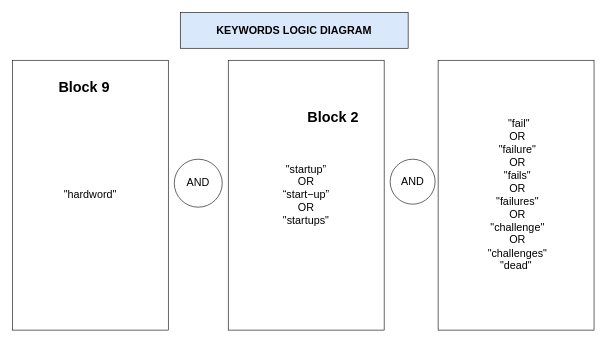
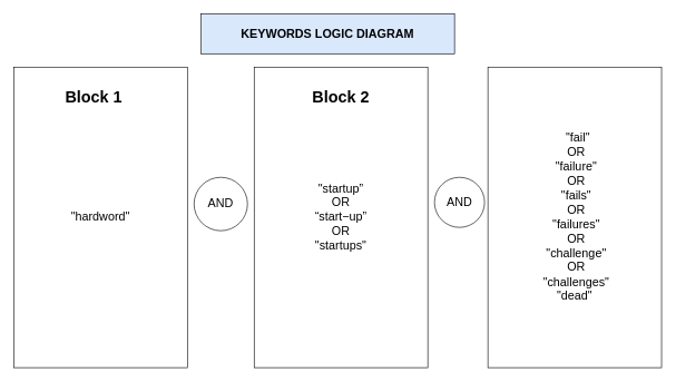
  <mxCell id="0" />
  <mxCell id="1" parent="0" />
  <mxCell id="2" value="&lt;font style=&quot;font-size: 18px&quot;&gt;AND&lt;/font&gt;" style="ellipse;whiteSpace=wrap;html=1;aspect=fixed;" parent="1" vertex="1"><mxGeometry x="290" y="265" width="80" height="80" as="geometry" /></mxCell>
  <mxCell id="3" value="&lt;font style=&quot;font-size: 18px&quot;&gt;AND&lt;/font&gt;" style="ellipse;whiteSpace=wrap;html=1;aspect=fixed;" parent="1" vertex="1"><mxGeometry x="650" y="265" width="75" height="75" as="geometry" /></mxCell>
  <mxCell id="4" value="&amp;nbsp;&amp;nbsp;&quot;fail&quot;&lt;br&gt;&amp;nbsp;OR&lt;br&gt;&amp;nbsp;&quot;failure&quot;&lt;br&gt;&amp;nbsp;OR&lt;br&gt;&amp;nbsp;&quot;fails&quot;&lt;br&gt;&amp;nbsp;OR&lt;br&gt;&amp;nbsp;&quot;failures&quot;&lt;br&gt;&amp;nbsp;OR&lt;br&gt;&amp;nbsp;&quot;challenge&quot;&lt;br&gt;&amp;nbsp;OR&lt;br&gt;&amp;nbsp;&quot;challenges&quot;&lt;br&gt;&quot;dead&quot;" style="rounded=0;whiteSpace=wrap;html=1;fontSize=18;align=center;" parent="1" vertex="1"><mxGeometry x="730" width="260" height="450" as="geometry" y="100" /></mxCell>
  <mxCell id="5" value="&quot;startup”&lt;br&gt;OR&lt;br&gt;“start−up”&lt;br&gt;OR&lt;br&gt;&quot;startups&quot;" style="rounded=0;whiteSpace=wrap;html=1;fontSize=18;align=center;" parent="1" vertex="1"><mxGeometry x="380" width="260" height="450" as="geometry" y="100" /></mxCell>
  <mxCell id="6" value="&quot;hardword&quot;" style="rounded=0;whiteSpace=wrap;html=1;fontSize=18;align=center;" parent="1" vertex="1"><mxGeometry x="20" width="260" height="450" as="geometry" y="100" /></mxCell>
  <mxCell id="7" value="&lt;b&gt;KEYWORDS LOGIC DIAGRAM&lt;/b&gt;" style="rounded=0;whiteSpace=wrap;html=1;fontSize=18;align=center;fillColor=#dae8fc;" parent="1" vertex="1"><mxGeometry x="300" y="20" width="380" height="60" as="geometry" /></mxCell>
- <mxCell id="8" value="&lt;font style=&quot;font-size: 24px&quot;&gt;&lt;b&gt;Block 9&lt;/b&gt;&lt;/font&gt;" style="text;html=1;strokeColor=none;fillColor=none;align=center;verticalAlign=middle;whiteSpace=wrap;rounded=0;" parent="1" vertex="1"><mxGeometry x="60" width="160" height="90" as="geometry" y="100" /></mxCell>
- <mxCell id="9" value="&lt;font style=&quot;font-size: 24px&quot;&gt;&lt;b&gt;Block 2&lt;/b&gt;&lt;/font&gt;" style="text;html=1;strokeColor=none;fillColor=none;align=center;verticalAlign=middle;whiteSpace=wrap;rounded=0;" parent="1" vertex="1"><mxGeometry x="475" y="150" width="160" height="90" as="geometry" /></mxCell>
+ <mxCell id="8" value="&lt;font style=&quot;font-size: 24px&quot;&gt;&lt;b&gt;Block 1&lt;/b&gt;&lt;/font&gt;" style="text;html=1;strokeColor=none;fillColor=none;align=center;verticalAlign=middle;whiteSpace=wrap;rounded=0;" parent="1" vertex="1"><mxGeometry x="60" width="160" height="90" as="geometry" y="100" /></mxCell>
+ <mxCell id="9" value="&lt;font style=&quot;font-size: 24px&quot;&gt;&lt;b&gt;Block 2&lt;/b&gt;&lt;/font&gt;" style="text;html=1;strokeColor=none;fillColor=none;align=center;verticalAlign=middle;whiteSpace=wrap;rounded=0;" parent="1" vertex="1"><mxGeometry x="430" width="160" height="90" as="geometry" y="100" /></mxCell>
